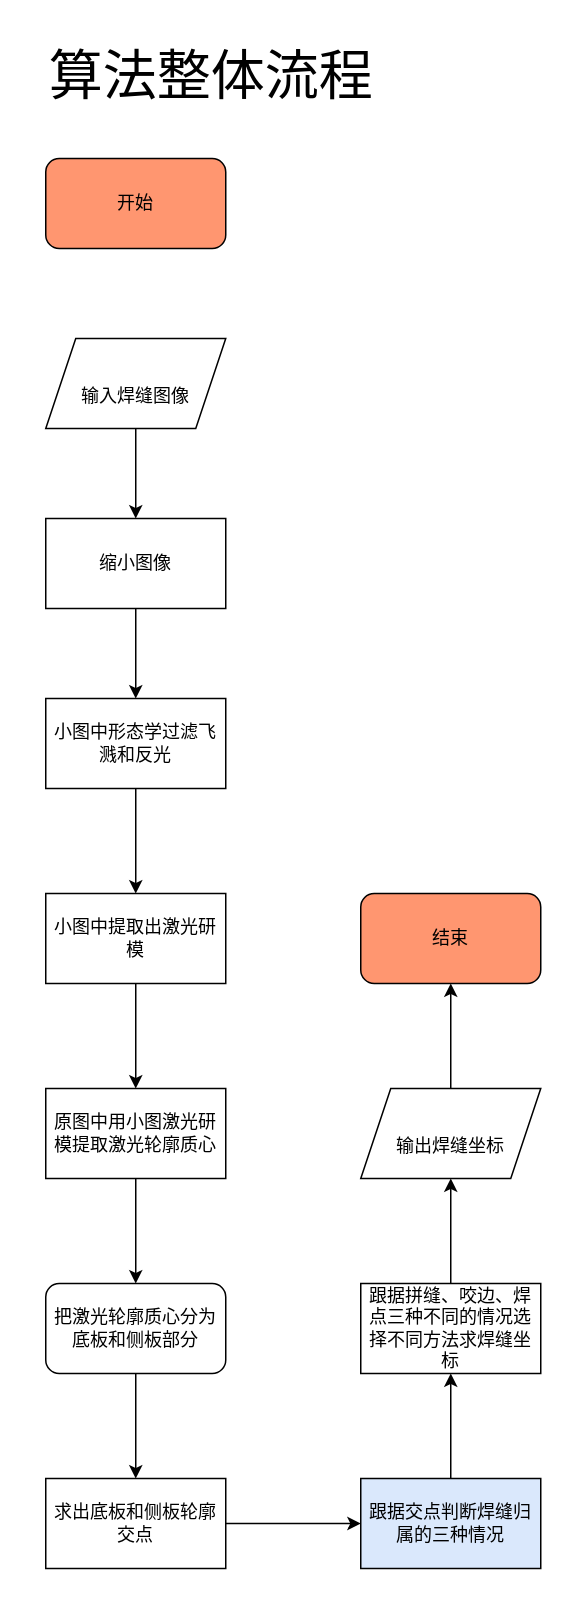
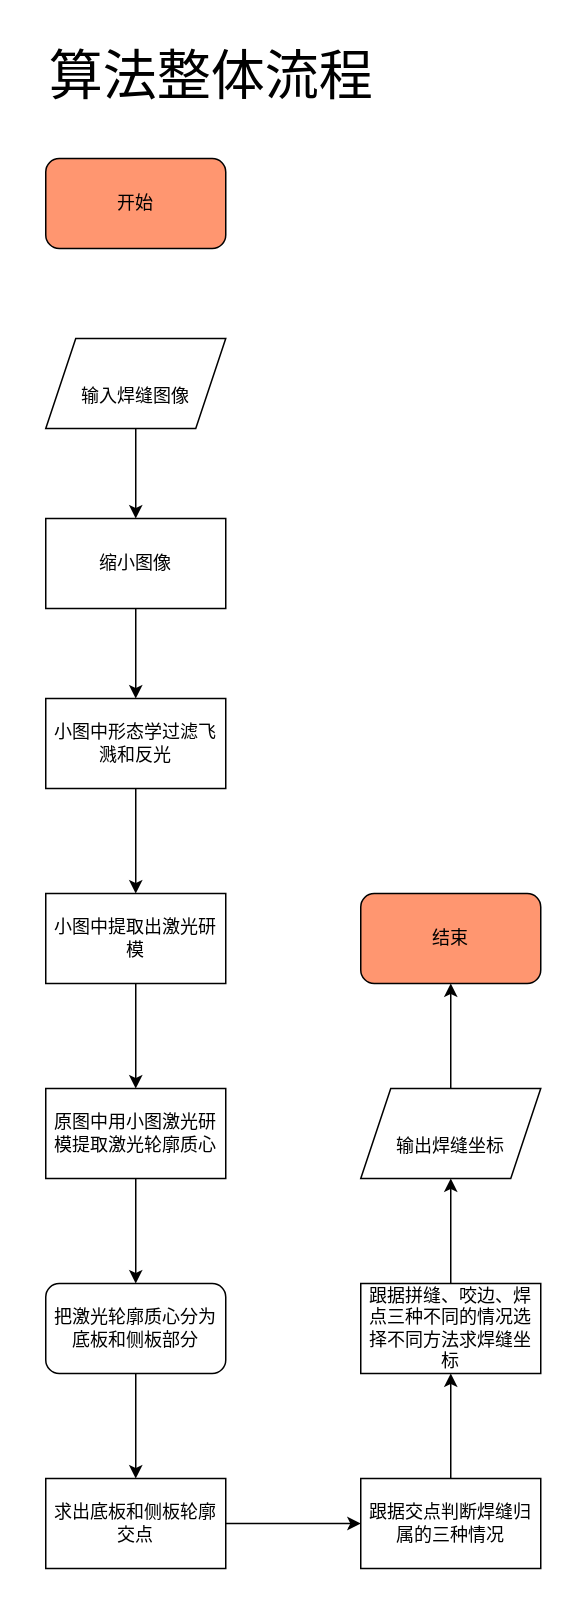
  <mxCell id="0" />
  <mxCell id="1" parent="0" />
  <mxCell id="2" value="开始" style="rounded=1;whiteSpace=wrap;html=1;fillColor=#FF9670;" vertex="1" parent="1"><mxGeometry x="30" y="105" width="120" height="60" as="geometry" /></mxCell>
  <mxCell id="3" value="&lt;font style=&quot;font-size: 36px;&quot;&gt;算法整体流程&lt;/font&gt;" style="text;html=1;align=center;verticalAlign=middle;resizable=0;points=[];autosize=1;strokeColor=none;fillColor=none;" vertex="1" parent="1"><mxGeometry x="20" y="20" width="240" height="60" as="geometry" /></mxCell>
  <mxCell id="4" value="" style="edgeStyle=orthogonalEdgeStyle;rounded=0;orthogonalLoop=1;jettySize=auto;html=1;fontSize=12;" edge="1" parent="1" source="5" target="7"><mxGeometry relative="1" as="geometry" /></mxCell>
  <mxCell id="5" value="&lt;font style=&quot;font-size: 12px;&quot;&gt;输入焊缝图像&lt;/font&gt;" style="shape=parallelogram;perimeter=parallelogramPerimeter;whiteSpace=wrap;html=1;fixedSize=1;fontSize=36;fillColor=#FFFFFF;" vertex="1" parent="1"><mxGeometry x="30" y="225" width="120" height="60" as="geometry" /></mxCell>
  <mxCell id="6" value="" style="edgeStyle=orthogonalEdgeStyle;rounded=0;orthogonalLoop=1;jettySize=auto;html=1;fontSize=12;" edge="1" parent="1" source="7" target="9"><mxGeometry relative="1" as="geometry" /></mxCell>
  <mxCell id="7" value="缩小图像" style="rounded=0;whiteSpace=wrap;html=1;fontSize=12;fillColor=#FFFFFF;" vertex="1" parent="1"><mxGeometry x="30" y="345" width="120" height="60" as="geometry" /></mxCell>
  <mxCell id="8" value="" style="edgeStyle=orthogonalEdgeStyle;rounded=0;orthogonalLoop=1;jettySize=auto;html=1;fontSize=12;" edge="1" parent="1" source="9" target="11"><mxGeometry relative="1" as="geometry" /></mxCell>
  <mxCell id="9" value="小图中形态学过滤飞溅和反光" style="rounded=0;whiteSpace=wrap;html=1;fontSize=12;fillColor=#FFFFFF;" vertex="1" parent="1"><mxGeometry x="30" y="465" width="120" height="60" as="geometry" /></mxCell>
  <mxCell id="10" value="" style="edgeStyle=orthogonalEdgeStyle;rounded=0;orthogonalLoop=1;jettySize=auto;html=1;fontSize=12;" edge="1" parent="1" source="11" target="13"><mxGeometry relative="1" as="geometry" /></mxCell>
  <mxCell id="11" value="小图中提取出激光研模" style="rounded=0;whiteSpace=wrap;html=1;fontSize=12;fillColor=#FFFFFF;" vertex="1" parent="1"><mxGeometry x="30" y="595" width="120" height="60" as="geometry" /></mxCell>
  <mxCell id="12" value="" style="edgeStyle=orthogonalEdgeStyle;rounded=0;orthogonalLoop=1;jettySize=auto;html=1;fontSize=12;" edge="1" parent="1" source="13" target="15"><mxGeometry relative="1" as="geometry" /></mxCell>
  <mxCell id="13" value="原图中用小图激光研模提取激光轮廓质心" style="rounded=0;whiteSpace=wrap;html=1;fontSize=12;fillColor=#FFFFFF;" vertex="1" parent="1"><mxGeometry x="30" y="725" width="120" height="60" as="geometry" /></mxCell>
  <mxCell id="14" value="" style="edgeStyle=orthogonalEdgeStyle;rounded=0;orthogonalLoop=1;jettySize=auto;html=1;fontSize=12;" edge="1" parent="1" source="15" target="17"><mxGeometry relative="1" as="geometry" /></mxCell>
  <mxCell id="15" value="把激光轮廓质心分为底板和侧板部分" style="whiteSpace=wrap;html=1;fontSize=12;fillColor=#FFFFFF;rounded=1;" vertex="1" parent="1"><mxGeometry x="30" y="855" width="120" height="60" as="geometry" /></mxCell>
  <mxCell id="16" value="" style="edgeStyle=orthogonalEdgeStyle;rounded=0;orthogonalLoop=1;jettySize=auto;html=1;fontSize=12;" edge="1" parent="1" source="17" target="19"><mxGeometry relative="1" as="geometry" /></mxCell>
  <mxCell id="17" value="求出底板和侧板轮廓交点" style="rounded=0;whiteSpace=wrap;html=1;fontSize=12;fillColor=#FFFFFF;" vertex="1" parent="1"><mxGeometry x="30" y="985" width="120" height="60" as="geometry" /></mxCell>
  <mxCell id="18" value="" style="edgeStyle=orthogonalEdgeStyle;rounded=0;orthogonalLoop=1;jettySize=auto;html=1;fontSize=12;" edge="1" parent="1" source="19" target="21"><mxGeometry relative="1" as="geometry" /></mxCell>
- <mxCell id="19" value="跟据交点判断焊缝归属的三种情况" style="rounded=0;whiteSpace=wrap;html=1;fontSize=12;fillColor=#dae8fc;" vertex="1" parent="1"><mxGeometry x="240" y="985" width="120" height="60" as="geometry" /></mxCell>
+ <mxCell id="19" value="跟据交点判断焊缝归属的三种情况" style="rounded=0;whiteSpace=wrap;html=1;fontSize=12;fillColor=#FFFFFF;" vertex="1" parent="1"><mxGeometry x="240" y="985" width="120" height="60" as="geometry" /></mxCell>
  <mxCell id="20" value="" style="edgeStyle=orthogonalEdgeStyle;rounded=0;orthogonalLoop=1;jettySize=auto;html=1;fontSize=12;" edge="1" parent="1" source="21" target="23"><mxGeometry relative="1" as="geometry" /></mxCell>
  <mxCell id="21" value="跟据拼缝、咬边、焊点三种不同的情况选择不同方法求焊缝坐标" style="rounded=0;whiteSpace=wrap;html=1;fontSize=12;fillColor=#FFFFFF;" vertex="1" parent="1"><mxGeometry x="240" y="855" width="120" height="60" as="geometry" /></mxCell>
  <mxCell id="22" value="" style="edgeStyle=orthogonalEdgeStyle;rounded=0;orthogonalLoop=1;jettySize=auto;html=1;fontSize=12;" edge="1" parent="1" source="23" target="24"><mxGeometry relative="1" as="geometry" /></mxCell>
  <mxCell id="23" value="&lt;font style=&quot;font-size: 12px;&quot;&gt;输出焊缝坐标&lt;/font&gt;" style="shape=parallelogram;perimeter=parallelogramPerimeter;whiteSpace=wrap;html=1;fixedSize=1;fontSize=36;fillColor=#FFFFFF;" vertex="1" parent="1"><mxGeometry x="240" y="725" width="120" height="60" as="geometry" /></mxCell>
  <mxCell id="24" value="结束" style="rounded=1;whiteSpace=wrap;html=1;fillColor=#FF9670;" vertex="1" parent="1"><mxGeometry x="240" y="595" width="120" height="60" as="geometry" /></mxCell>
